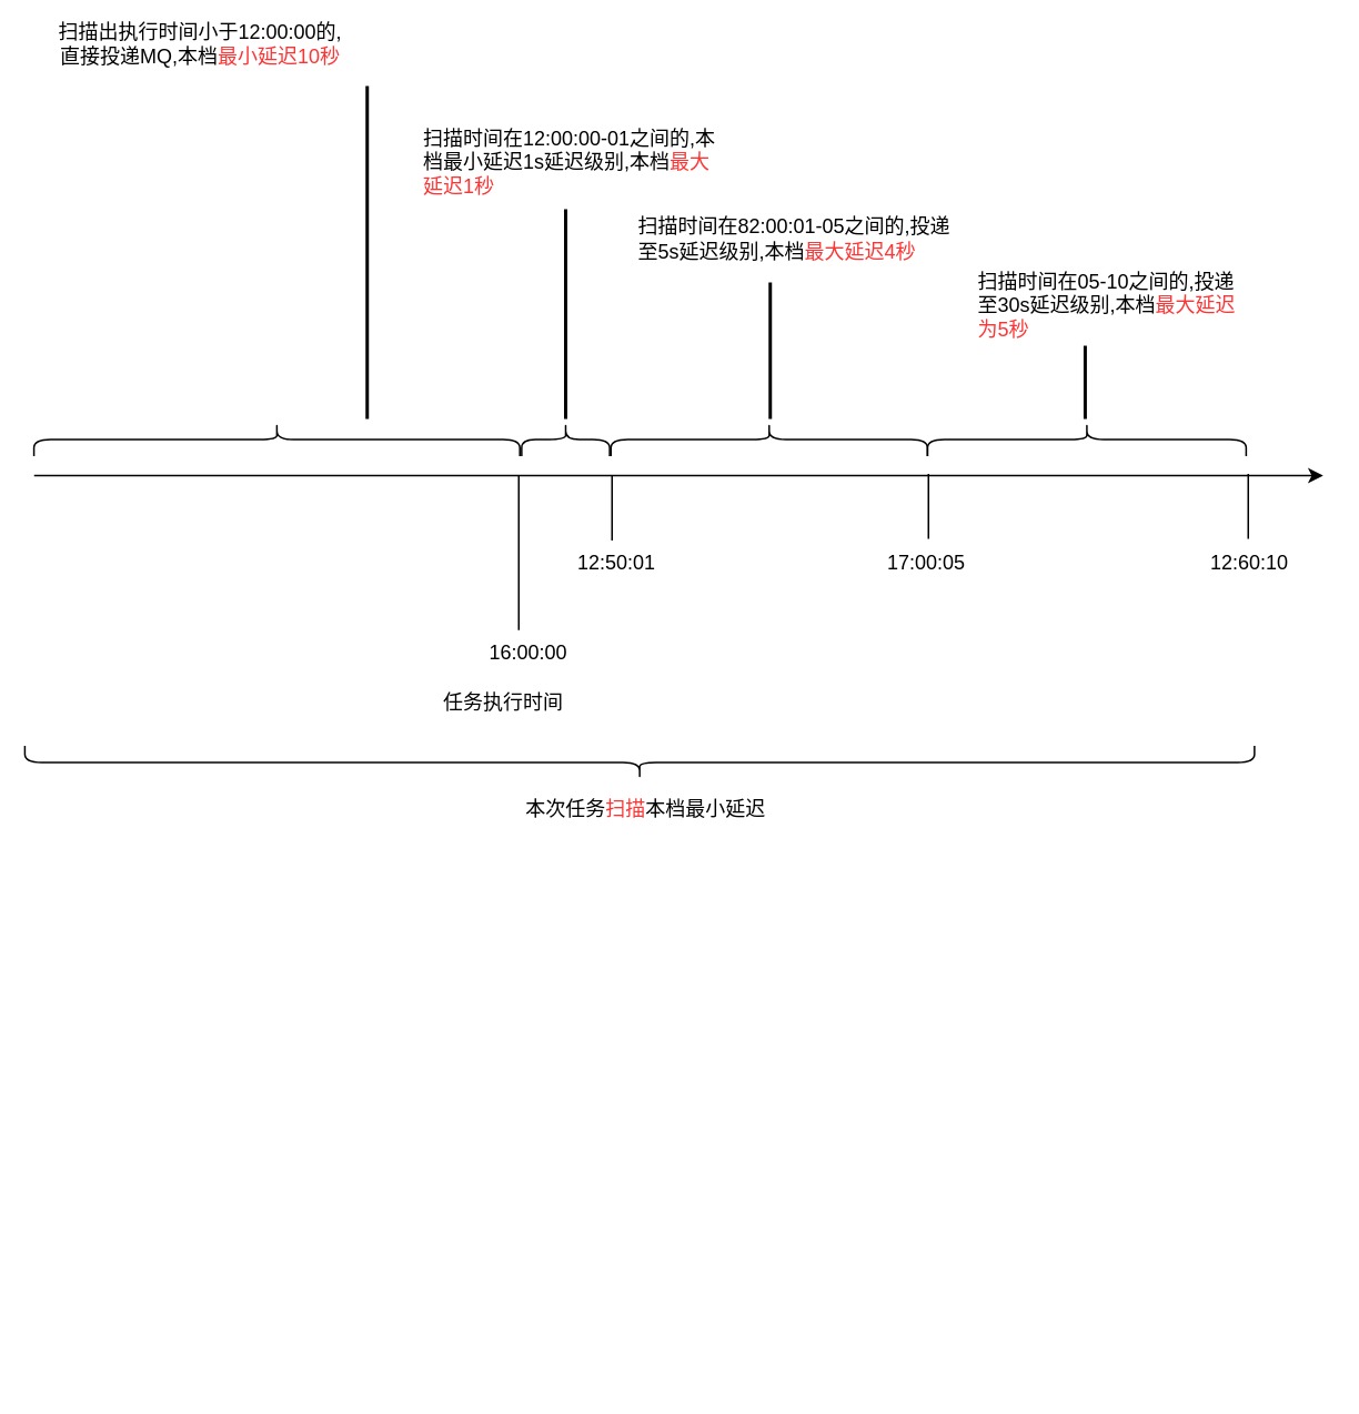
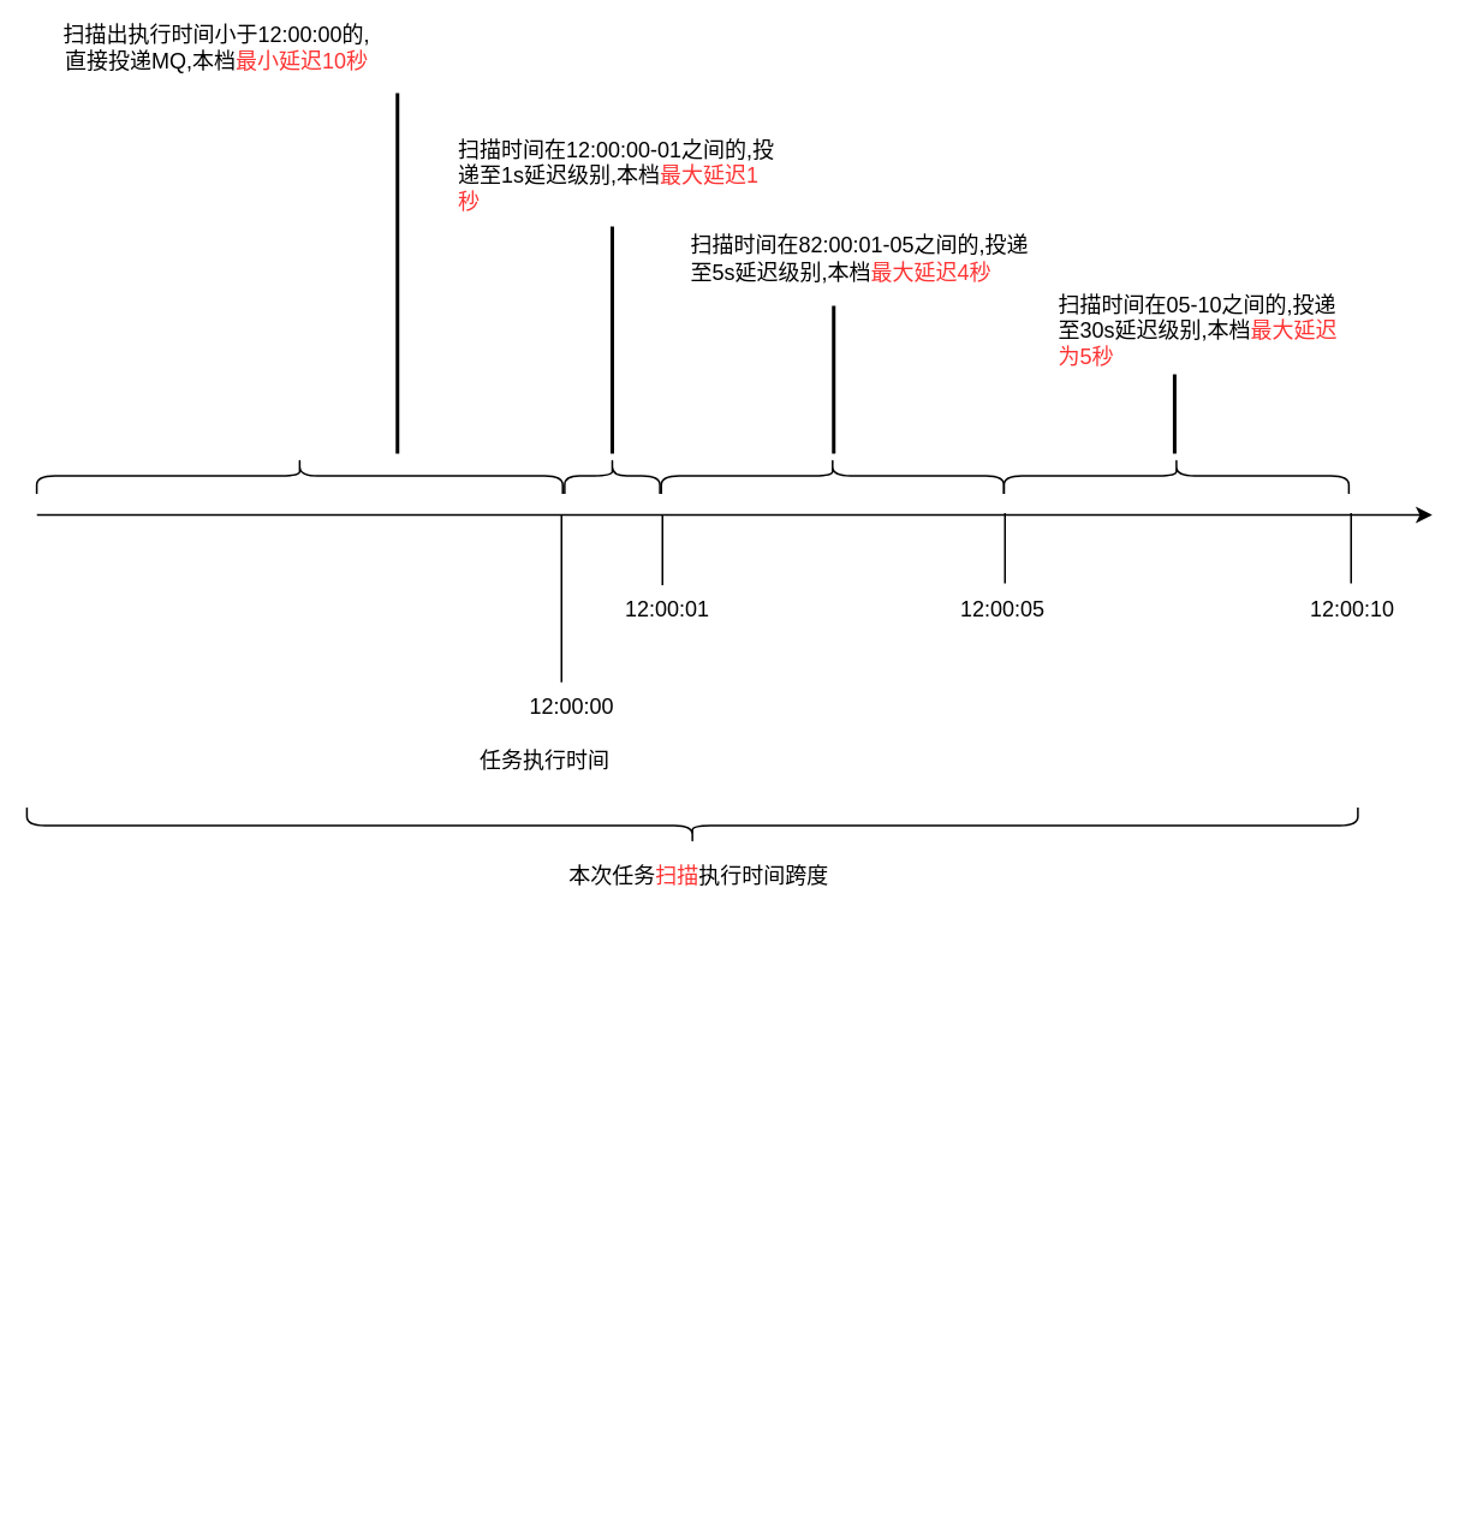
  <mxCell id="0" />
  <mxCell id="1" parent="0" />
  <mxCell id="2" value="" style="endArrow=classic;html=1;" edge="1" parent="1"><mxGeometry width="50" height="50" relative="1" as="geometry"><mxPoint x="20" y="285" as="sourcePoint" /><mxPoint x="794" y="285" as="targetPoint" /></mxGeometry></mxCell>
  <mxCell id="3" value="" style="endArrow=none;html=1;" edge="1" parent="1"><mxGeometry width="50" height="50" relative="1" as="geometry"><mxPoint x="311" y="377.75" as="sourcePoint" /><mxPoint x="311" y="284.75" as="targetPoint" /></mxGeometry></mxCell>
- <mxCell id="4" value="16:00:00" style="text;html=1;strokeColor=none;fillColor=none;align=center;verticalAlign=middle;whiteSpace=wrap;rounded=0;" vertex="1" parent="1"><mxGeometry x="297.25" y="382" width="40" height="20" as="geometry" /></mxCell>
+ <mxCell id="4" value="12:00:00" style="text;html=1;strokeColor=none;fillColor=none;align=center;verticalAlign=middle;whiteSpace=wrap;rounded=0;" vertex="1" parent="1"><mxGeometry x="297.25" y="382" width="40" height="20" as="geometry" /></mxCell>
  <mxCell id="5" value="" style="endArrow=none;html=1;" edge="1" parent="1"><mxGeometry width="50" height="50" relative="1" as="geometry"><mxPoint x="557" y="323" as="sourcePoint" /><mxPoint x="557" y="284" as="targetPoint" /></mxGeometry></mxCell>
  <mxCell id="6" value="" style="endArrow=none;html=1;" edge="1" parent="1"><mxGeometry width="50" height="50" relative="1" as="geometry"><mxPoint x="749" y="323" as="sourcePoint" /><mxPoint x="749" y="284" as="targetPoint" /></mxGeometry></mxCell>
- <mxCell id="7" value="17:00:05" style="text;html=1;strokeColor=none;fillColor=none;align=center;verticalAlign=middle;whiteSpace=wrap;rounded=0;" vertex="1" parent="1"><mxGeometry x="536" y="328" width="40" height="20" as="geometry" /></mxCell>
- <mxCell id="8" value="12:60:10" style="text;html=1;strokeColor=none;fillColor=none;align=center;verticalAlign=middle;whiteSpace=wrap;rounded=0;" vertex="1" parent="1"><mxGeometry x="730" y="328" width="40" height="20" as="geometry" /></mxCell>
+ <mxCell id="7" value="12:00:05" style="text;html=1;strokeColor=none;fillColor=none;align=center;verticalAlign=middle;whiteSpace=wrap;rounded=0;" vertex="1" parent="1"><mxGeometry x="536" y="328" width="40" height="20" as="geometry" /></mxCell>
+ <mxCell id="8" value="12:00:10" style="text;html=1;strokeColor=none;fillColor=none;align=center;verticalAlign=middle;whiteSpace=wrap;rounded=0;" vertex="1" parent="1"><mxGeometry x="730" y="328" width="40" height="20" as="geometry" /></mxCell>
  <mxCell id="9" value="任务执行时间" style="text;html=1;strokeColor=none;fillColor=none;align=center;verticalAlign=middle;whiteSpace=wrap;rounded=0;" vertex="1" parent="1"><mxGeometry x="259.25" y="411" width="86" height="22" as="geometry" /></mxCell>
  <mxCell id="10" value="" style="shape=curlyBracket;whiteSpace=wrap;html=1;rounded=1;rotation=-90;" vertex="1" parent="1"><mxGeometry x="373.6" y="88.22" width="20" height="738.32" as="geometry" /></mxCell>
- <mxCell id="11" value="本次任务&lt;font color=&quot;#ff3333&quot;&gt;扫描&lt;/font&gt;本档最小延迟" style="text;html=1;strokeColor=none;fillColor=none;align=center;verticalAlign=middle;whiteSpace=wrap;rounded=0;" vertex="1" parent="1"><mxGeometry x="311" y="475.37" width="153" height="22" as="geometry" /></mxCell>
+ <mxCell id="11" value="本次任务&lt;font color=&quot;#ff3333&quot;&gt;扫描&lt;/font&gt;执行时间跨度" style="text;html=1;strokeColor=none;fillColor=none;align=center;verticalAlign=middle;whiteSpace=wrap;rounded=0;" vertex="1" parent="1"><mxGeometry x="311" y="475.37" width="153" height="22" as="geometry" /></mxCell>
  <mxCell id="12" value="" style="line;strokeWidth=2;direction=south;html=1;" vertex="1" parent="1"><mxGeometry x="215" y="51" width="10" height="200" as="geometry" /></mxCell>
  <mxCell id="13" value="扫描出执行时间小于12:00:00的,直接投递MQ,本档&lt;font color=&quot;#ff3333&quot;&gt;最小延迟10秒&lt;/font&gt;" style="text;html=1;strokeColor=none;fillColor=none;align=center;verticalAlign=middle;whiteSpace=wrap;rounded=0;" vertex="1" parent="1"><mxGeometry x="33" y="20" width="174" height="12" as="geometry" /></mxCell>
  <mxCell id="14" value="" style="endArrow=none;html=1;" edge="1" parent="1"><mxGeometry width="50" height="50" relative="1" as="geometry"><mxPoint x="367" y="324" as="sourcePoint" /><mxPoint x="367" y="285" as="targetPoint" /></mxGeometry></mxCell>
- <mxCell id="15" value="12:50:01" style="text;html=1;strokeColor=none;fillColor=none;align=center;verticalAlign=middle;whiteSpace=wrap;rounded=0;" vertex="1" parent="1"><mxGeometry x="350.25" y="328" width="40" height="20" as="geometry" /></mxCell>
+ <mxCell id="15" value="12:00:01" style="text;html=1;strokeColor=none;fillColor=none;align=center;verticalAlign=middle;whiteSpace=wrap;rounded=0;" vertex="1" parent="1"><mxGeometry x="350.25" y="328" width="40" height="20" as="geometry" /></mxCell>
  <mxCell id="16" value="" style="line;strokeWidth=2;direction=south;html=1;" vertex="1" parent="1"><mxGeometry x="334.16" y="125" width="10" height="126" as="geometry" /></mxCell>
- <mxCell id="17" value="扫描时间在12:00:00-01之间的,本档最小延迟1s延迟级别,本档&lt;font color=&quot;#ff3333&quot;&gt;最大延迟1秒&lt;/font&gt;" style="text;html=1;strokeColor=none;fillColor=none;align=left;verticalAlign=middle;whiteSpace=wrap;rounded=0;" vertex="1" parent="1"><mxGeometry x="252.16" y="75" width="178.84" height="44" as="geometry" /></mxCell>
+ <mxCell id="17" value="扫描时间在12:00:00-01之间的,投递至1s延迟级别,本档&lt;font color=&quot;#ff3333&quot;&gt;最大延迟1秒&lt;/font&gt;" style="text;html=1;strokeColor=none;fillColor=none;align=left;verticalAlign=middle;whiteSpace=wrap;rounded=0;" vertex="1" parent="1"><mxGeometry x="252.16" y="75" width="178.84" height="44" as="geometry" /></mxCell>
  <mxCell id="18" value="" style="line;strokeWidth=2;direction=south;html=1;" vertex="1" parent="1"><mxGeometry x="457" y="169" width="10" height="82" as="geometry" /></mxCell>
  <mxCell id="19" value="&lt;div&gt;&lt;/div&gt;扫描时间在82:00:01-05之间的,投递至5s延迟级别,本档&lt;font color=&quot;#ff3333&quot;&gt;最大延迟4秒&lt;/font&gt;" style="text;html=1;strokeColor=none;fillColor=none;align=left;verticalAlign=middle;whiteSpace=wrap;rounded=0;" vertex="1" parent="1"><mxGeometry x="381" y="113.76" width="195" height="58" as="geometry" /></mxCell>
  <mxCell id="20" value="" style="line;strokeWidth=2;direction=south;html=1;" vertex="1" parent="1"><mxGeometry x="646.11" y="207" width="10" height="44" as="geometry" /></mxCell>
  <mxCell id="21" value="扫描时间在05-10之间的,投递至30s延迟级别,本档&lt;font color=&quot;#ff3333&quot;&gt;最大延迟为5秒&lt;/font&gt;" style="text;html=1;strokeColor=none;fillColor=none;align=left;verticalAlign=middle;whiteSpace=wrap;rounded=0;" vertex="1" parent="1"><mxGeometry x="585" y="161" width="160" height="44" as="geometry" /></mxCell>
  <mxCell id="22" value="" style="shape=curlyBracket;whiteSpace=wrap;html=1;rounded=1;rotation=90;" vertex="1" parent="1"><mxGeometry x="155.76" y="117.51" width="20" height="291.74" as="geometry" /></mxCell>
  <mxCell id="23" value="" style="shape=curlyBracket;whiteSpace=wrap;html=1;rounded=1;rotation=90;" vertex="1" parent="1"><mxGeometry x="642.11" y="167.73" width="20" height="191.31" as="geometry" /></mxCell>
  <mxCell id="24" value="" style="shape=curlyBracket;whiteSpace=wrap;html=1;rounded=1;rotation=90;" vertex="1" parent="1"><mxGeometry x="451.37" y="168.37" width="20" height="190.04" as="geometry" /></mxCell>
  <mxCell id="25" value="" style="shape=curlyBracket;whiteSpace=wrap;html=1;rounded=1;rotation=90;" vertex="1" parent="1"><mxGeometry x="329.16" y="236.97" width="20" height="52.83" as="geometry" /></mxCell>
